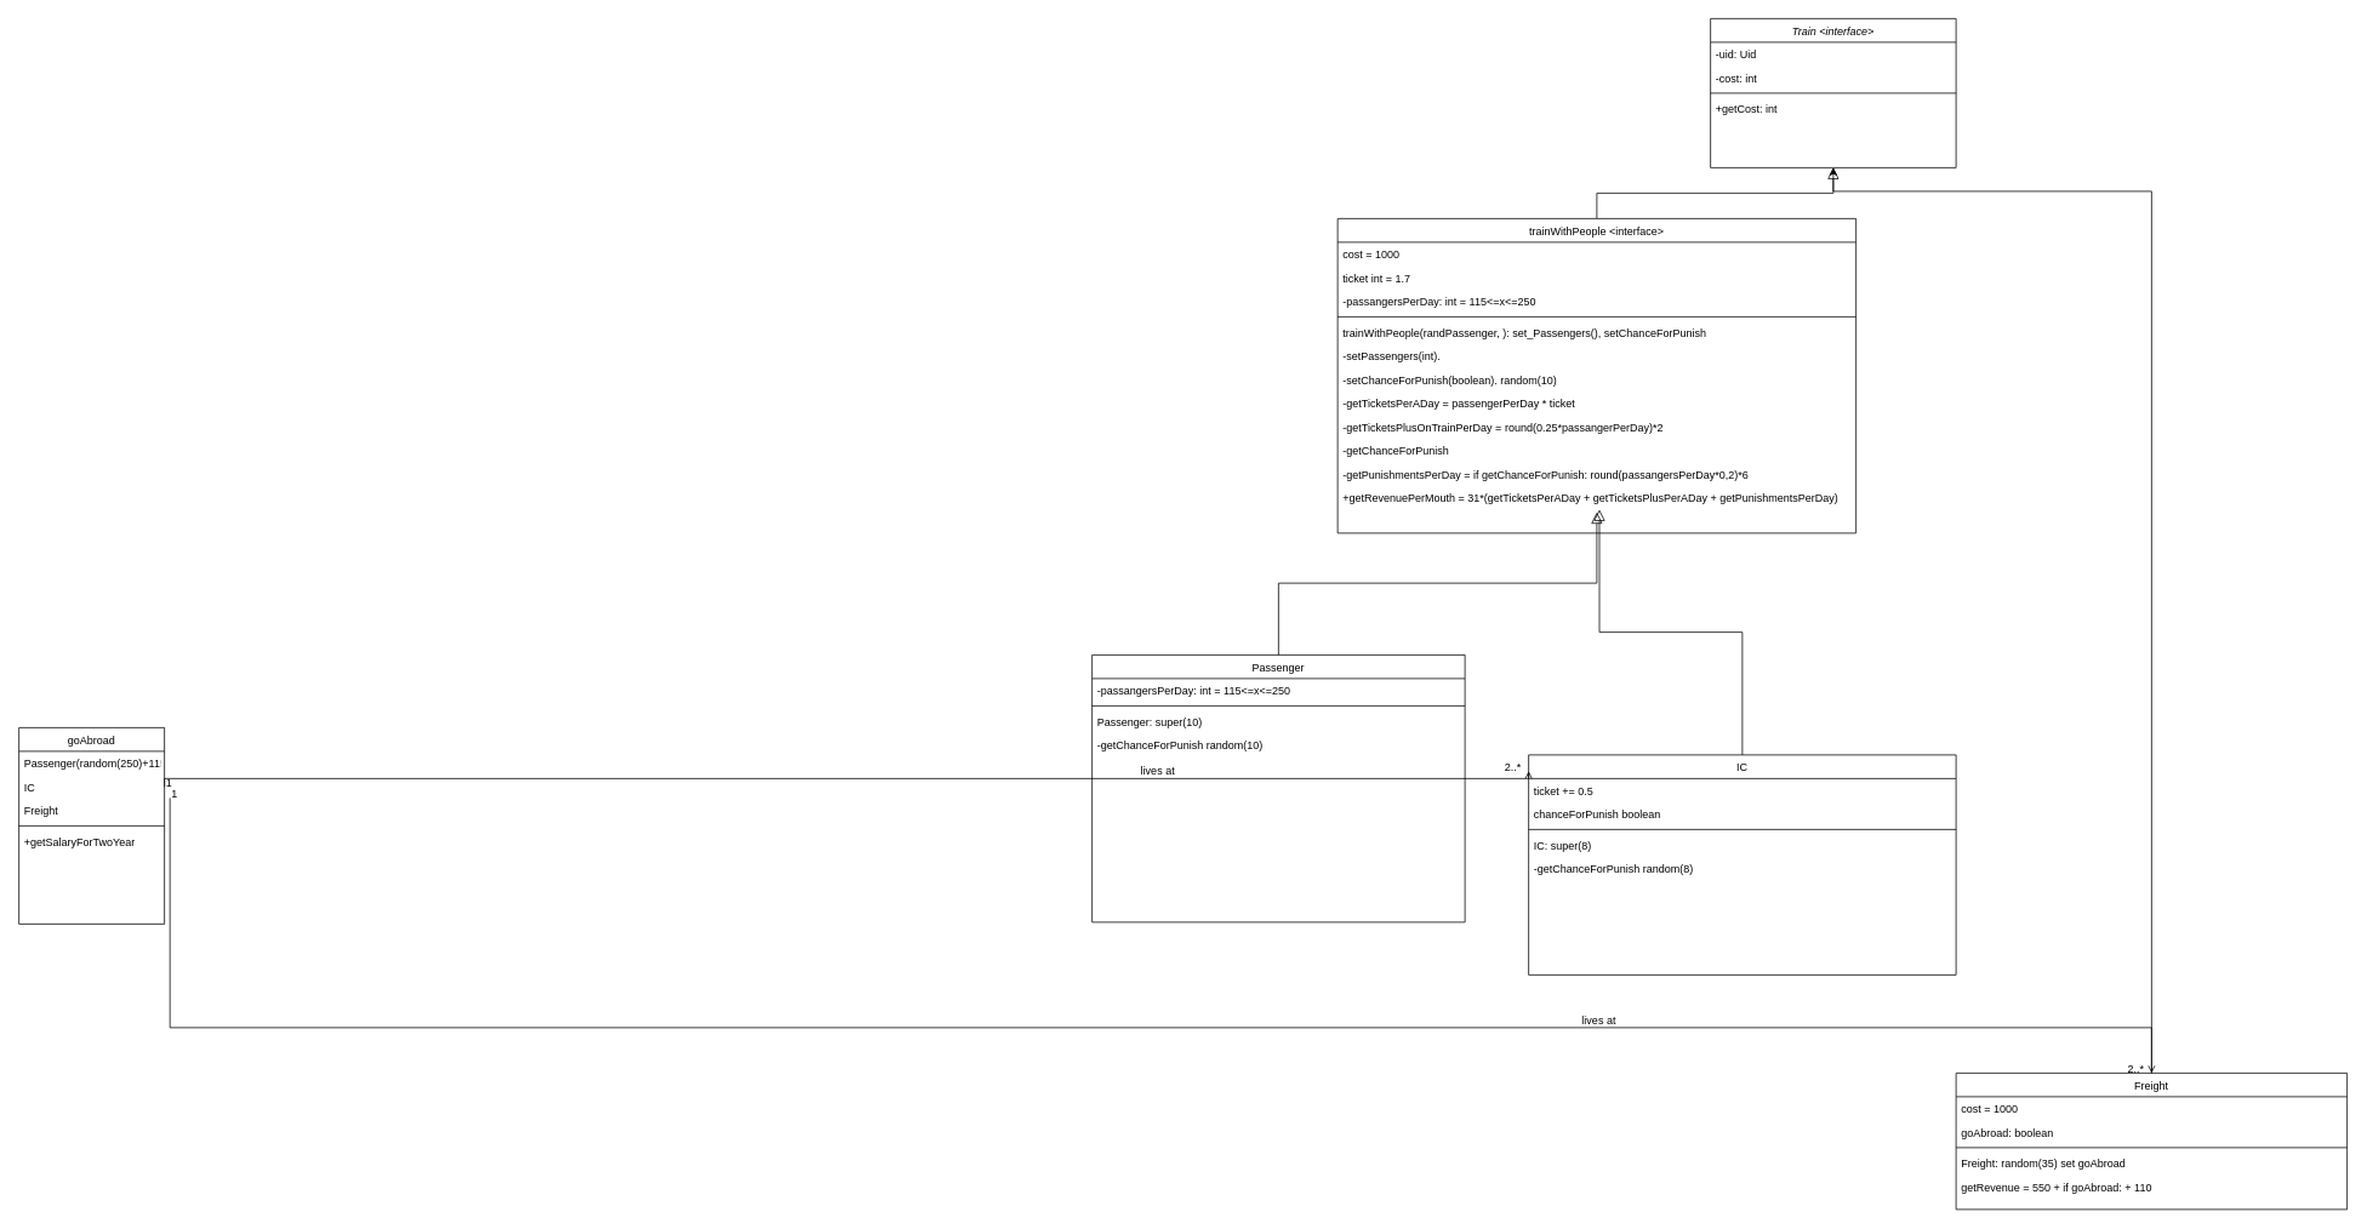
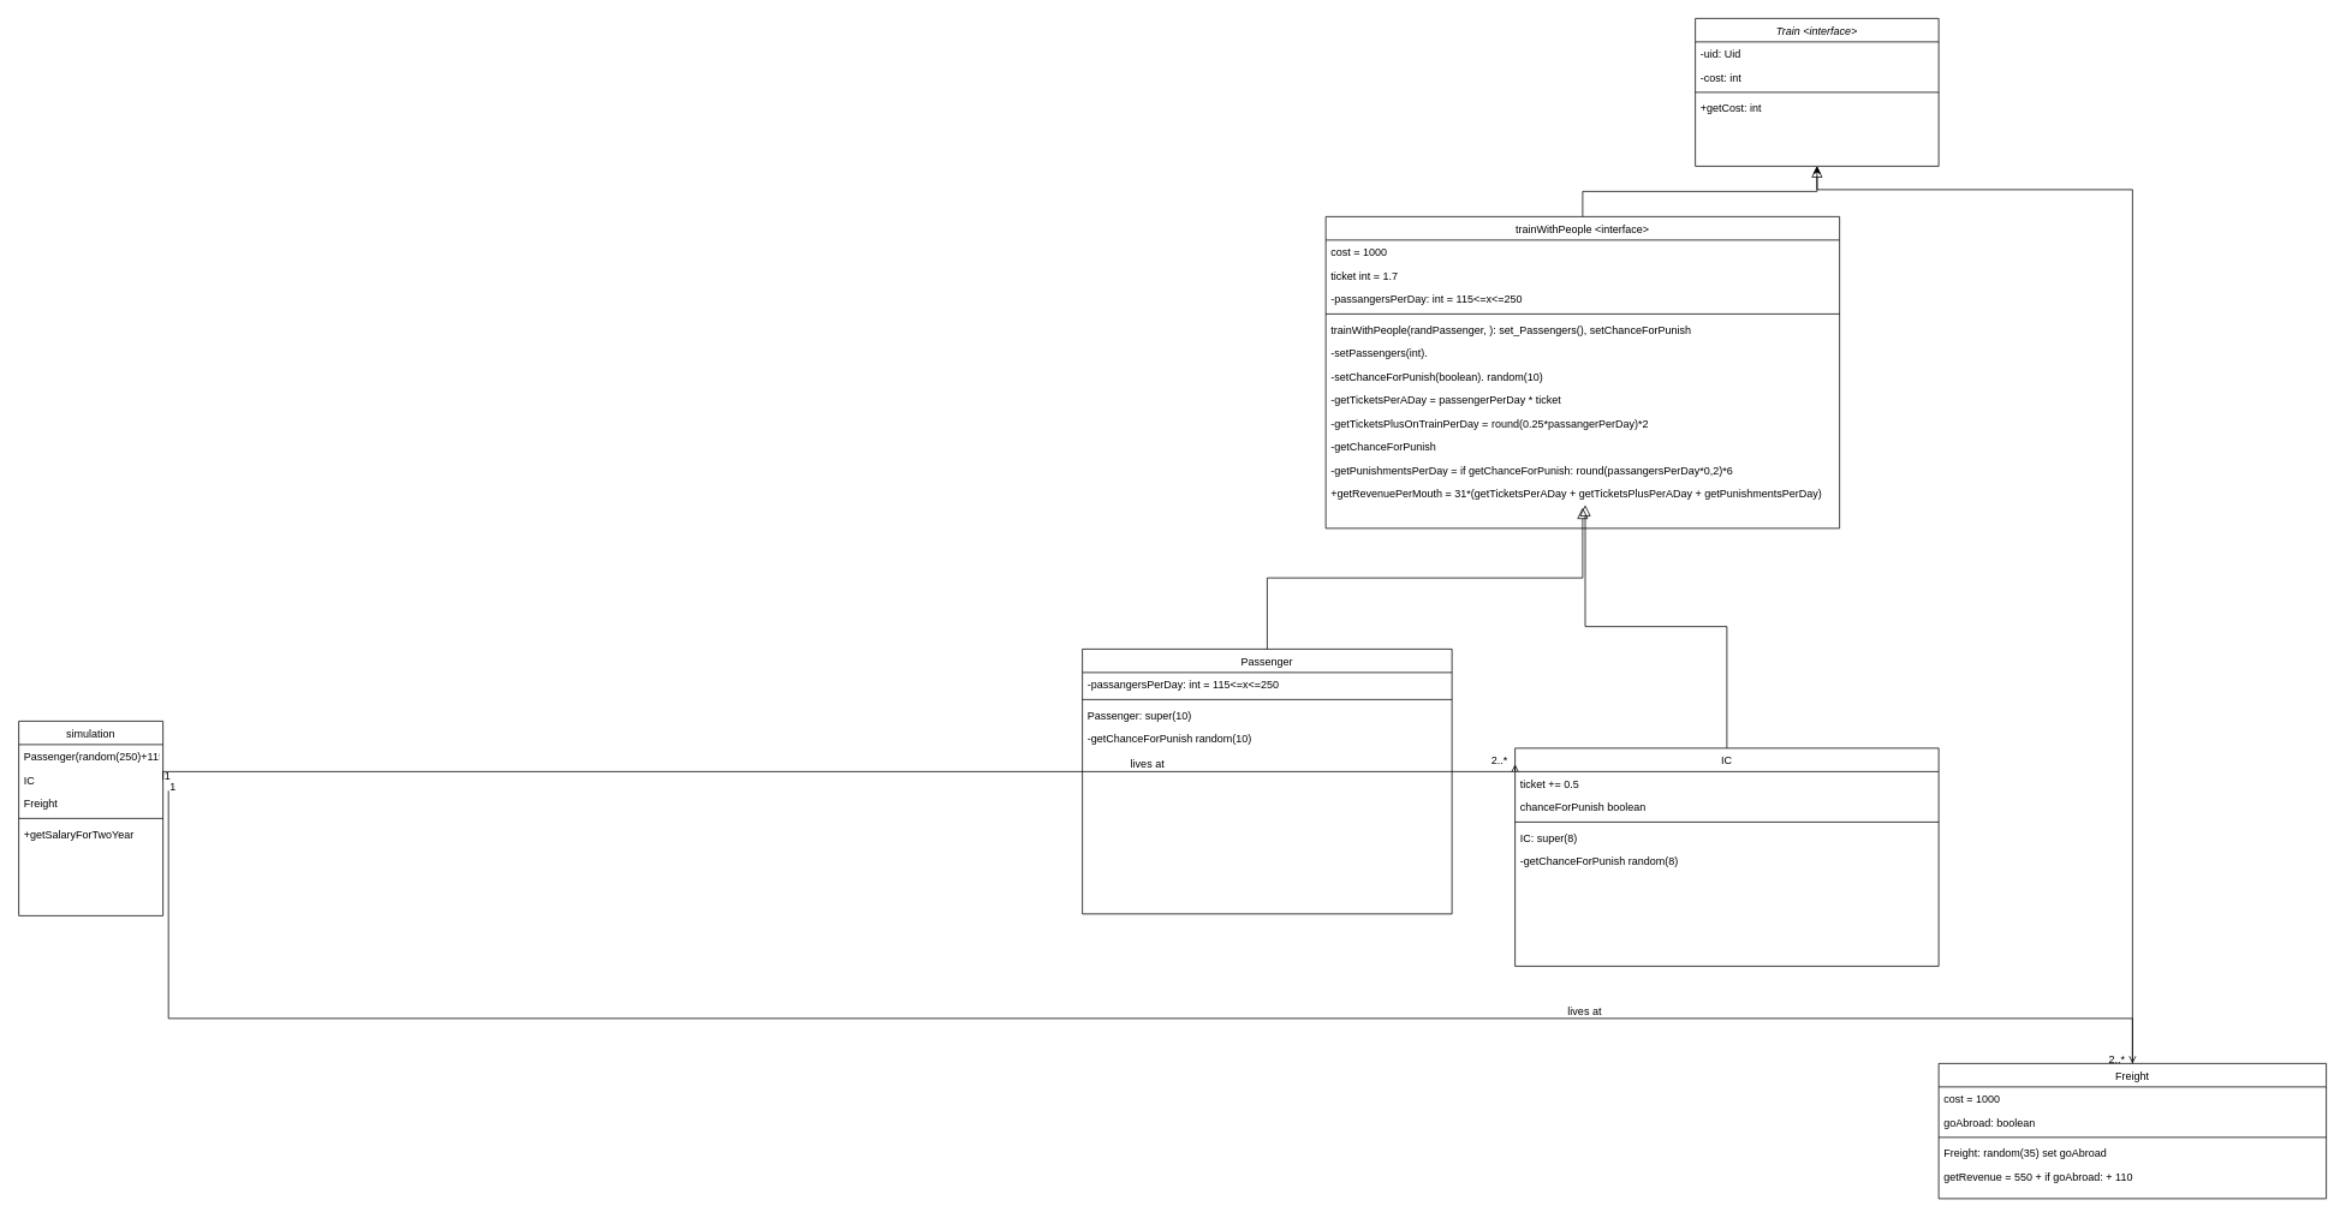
  <mxCell id="0" />
  <mxCell id="1" parent="0" />
  <mxCell id="2" value="Train &lt;interface&gt;" style="swimlane;fontStyle=2;align=center;verticalAlign=top;childLayout=stackLayout;horizontal=1;startSize=26;horizontalStack=0;resizeParent=1;resizeLast=0;collapsible=1;marginBottom=0;rounded=0;shadow=0;strokeWidth=1;" parent="1" vertex="1"><mxGeometry x="1880" y="20" width="270" height="164" as="geometry"><mxRectangle x="230" y="140" width="160" height="26" as="alternateBounds" /></mxGeometry></mxCell>
  <mxCell id="3" value="-uid: Uid" style="text;align=left;verticalAlign=top;spacingLeft=4;spacingRight=4;overflow=hidden;rotatable=0;points=[[0,0.5],[1,0.5]];portConstraint=eastwest;" parent="2" vertex="1"><mxGeometry y="26" width="270" height="26" as="geometry" /></mxCell>
  <mxCell id="4" value="-cost: int" style="text;align=left;verticalAlign=top;spacingLeft=4;spacingRight=4;overflow=hidden;rotatable=0;points=[[0,0.5],[1,0.5]];portConstraint=eastwest;rounded=0;shadow=0;html=0;" parent="2" vertex="1"><mxGeometry y="52" width="270" height="26" as="geometry" /></mxCell>
  <mxCell id="5" value="" style="line;html=1;strokeWidth=1;align=left;verticalAlign=middle;spacingTop=-1;spacingLeft=3;spacingRight=3;rotatable=0;labelPosition=right;points=[];portConstraint=eastwest;" parent="2" vertex="1"><mxGeometry y="78" width="270" height="8" as="geometry" /></mxCell>
  <mxCell id="6" value="+getCost: int" style="text;align=left;verticalAlign=top;spacingLeft=4;spacingRight=4;overflow=hidden;rotatable=0;points=[[0,0.5],[1,0.5]];portConstraint=eastwest;rounded=0;shadow=0;html=0;" vertex="1" parent="2"><mxGeometry y="86" width="270" height="26" as="geometry" /></mxCell>
  <mxCell id="7" value="IC" style="swimlane;fontStyle=0;align=center;verticalAlign=top;childLayout=stackLayout;horizontal=1;startSize=26;horizontalStack=0;resizeParent=1;resizeLast=0;collapsible=1;marginBottom=0;rounded=0;shadow=0;strokeWidth=1;" parent="1" vertex="1"><mxGeometry x="1680" y="830" width="470" height="242" as="geometry"><mxRectangle x="130" y="380" width="160" height="26" as="alternateBounds" /></mxGeometry></mxCell>
  <mxCell id="8" value="ticket += 0.5" style="text;align=left;verticalAlign=top;spacingLeft=4;spacingRight=4;overflow=hidden;rotatable=0;points=[[0,0.5],[1,0.5]];portConstraint=eastwest;" vertex="1" parent="7"><mxGeometry y="26" width="470" height="26" as="geometry" /></mxCell>
  <mxCell id="9" value="chanceForPunish boolean" style="text;align=left;verticalAlign=top;spacingLeft=4;spacingRight=4;overflow=hidden;rotatable=0;points=[[0,0.5],[1,0.5]];portConstraint=eastwest;" vertex="1" parent="7"><mxGeometry y="52" width="470" height="26" as="geometry" /></mxCell>
  <mxCell id="10" value="" style="line;html=1;strokeWidth=1;align=left;verticalAlign=middle;spacingTop=-1;spacingLeft=3;spacingRight=3;rotatable=0;labelPosition=right;points=[];portConstraint=eastwest;" parent="7" vertex="1"><mxGeometry y="78" width="470" height="8" as="geometry" /></mxCell>
  <mxCell id="11" value="IC: super(8)" style="text;align=left;verticalAlign=top;spacingLeft=4;spacingRight=4;overflow=hidden;rotatable=0;points=[[0,0.5],[1,0.5]];portConstraint=eastwest;" vertex="1" parent="7"><mxGeometry y="86" width="470" height="26" as="geometry" /></mxCell>
  <mxCell id="12" value="-getChanceForPunish random(8)" style="text;align=left;verticalAlign=top;spacingLeft=4;spacingRight=4;overflow=hidden;rotatable=0;points=[[0,0.5],[1,0.5]];portConstraint=eastwest;" vertex="1" parent="7"><mxGeometry y="112" width="470" height="26" as="geometry" /></mxCell>
  <mxCell id="13" value="" style="endArrow=block;endSize=10;endFill=0;shadow=0;strokeWidth=1;rounded=0;edgeStyle=elbowEdgeStyle;elbow=vertical;entryX=0.505;entryY=1;entryDx=0;entryDy=0;entryPerimeter=0;" parent="1" source="7" target="46" edge="1"><mxGeometry width="160" relative="1" as="geometry"><mxPoint x="1710" y="203" as="sourcePoint" /><mxPoint x="1710" y="203" as="targetPoint" /></mxGeometry></mxCell>
  <mxCell id="14" value="Freight" style="swimlane;fontStyle=0;align=center;verticalAlign=top;childLayout=stackLayout;horizontal=1;startSize=26;horizontalStack=0;resizeParent=1;resizeLast=0;collapsible=1;marginBottom=0;rounded=0;shadow=0;strokeWidth=1;" parent="1" vertex="1"><mxGeometry x="2150" y="1180" width="430" height="150" as="geometry"><mxRectangle x="340" y="380" width="170" height="26" as="alternateBounds" /></mxGeometry></mxCell>
  <mxCell id="15" value="cost = 1000" style="text;align=left;verticalAlign=top;spacingLeft=4;spacingRight=4;overflow=hidden;rotatable=0;points=[[0,0.5],[1,0.5]];portConstraint=eastwest;" parent="14" vertex="1"><mxGeometry y="26" width="430" height="26" as="geometry" /></mxCell>
  <mxCell id="16" value="goAbroad: boolean" style="text;align=left;verticalAlign=top;spacingLeft=4;spacingRight=4;overflow=hidden;rotatable=0;points=[[0,0.5],[1,0.5]];portConstraint=eastwest;" vertex="1" parent="14"><mxGeometry y="52" width="430" height="26" as="geometry" /></mxCell>
  <mxCell id="17" value="" style="line;html=1;strokeWidth=1;align=left;verticalAlign=middle;spacingTop=-1;spacingLeft=3;spacingRight=3;rotatable=0;labelPosition=right;points=[];portConstraint=eastwest;" parent="14" vertex="1"><mxGeometry y="78" width="430" height="8" as="geometry" /></mxCell>
  <mxCell id="18" value="Freight: random(35) set goAbroad" style="text;align=left;verticalAlign=top;spacingLeft=4;spacingRight=4;overflow=hidden;rotatable=0;points=[[0,0.5],[1,0.5]];portConstraint=eastwest;" vertex="1" parent="14"><mxGeometry y="86" width="430" height="26" as="geometry" /></mxCell>
  <mxCell id="19" value="getRevenue = 550 + if goAbroad: + 110" style="text;align=left;verticalAlign=top;spacingLeft=4;spacingRight=4;overflow=hidden;rotatable=0;points=[[0,0.5],[1,0.5]];portConstraint=eastwest;" vertex="1" parent="14"><mxGeometry y="112" width="430" height="26" as="geometry" /></mxCell>
  <mxCell id="20" value="" style="endArrow=block;endSize=10;endFill=0;shadow=0;strokeWidth=1;rounded=0;edgeStyle=elbowEdgeStyle;elbow=vertical;entryX=0.5;entryY=1;entryDx=0;entryDy=0;" parent="1" source="14" target="2" edge="1"><mxGeometry width="160" relative="1" as="geometry"><mxPoint x="1720" y="373" as="sourcePoint" /><mxPoint x="1820" y="340" as="targetPoint" /><Array as="points"><mxPoint x="2130" y="210" /></Array></mxGeometry></mxCell>
- <mxCell id="21" value="goAbroad" style="swimlane;fontStyle=0;align=center;verticalAlign=top;childLayout=stackLayout;horizontal=1;startSize=26;horizontalStack=0;resizeParent=1;resizeLast=0;collapsible=1;marginBottom=0;rounded=0;shadow=0;strokeWidth=1;" parent="1" vertex="1"><mxGeometry x="20" y="800" width="160" height="216" as="geometry"><mxRectangle x="550" y="140" width="160" height="26" as="alternateBounds" /></mxGeometry></mxCell>
+ <mxCell id="21" value="simulation" style="swimlane;fontStyle=0;align=center;verticalAlign=top;childLayout=stackLayout;horizontal=1;startSize=26;horizontalStack=0;resizeParent=1;resizeLast=0;collapsible=1;marginBottom=0;rounded=0;shadow=0;strokeWidth=1;" parent="1" vertex="1"><mxGeometry x="20" y="800" width="160" height="216" as="geometry"><mxRectangle x="550" y="140" width="160" height="26" as="alternateBounds" /></mxGeometry></mxCell>
  <mxCell id="22" value="Passenger(random(250)+115)" style="text;align=left;verticalAlign=top;spacingLeft=4;spacingRight=4;overflow=hidden;rotatable=0;points=[[0,0.5],[1,0.5]];portConstraint=eastwest;" parent="21" vertex="1"><mxGeometry y="26" width="160" height="26" as="geometry" /></mxCell>
  <mxCell id="23" value="IC" style="text;align=left;verticalAlign=top;spacingLeft=4;spacingRight=4;overflow=hidden;rotatable=0;points=[[0,0.5],[1,0.5]];portConstraint=eastwest;" vertex="1" parent="21"><mxGeometry y="52" width="160" height="26" as="geometry" /></mxCell>
  <mxCell id="24" value="Freight" style="text;align=left;verticalAlign=top;spacingLeft=4;spacingRight=4;overflow=hidden;rotatable=0;points=[[0,0.5],[1,0.5]];portConstraint=eastwest;" vertex="1" parent="21"><mxGeometry y="78" width="160" height="26" as="geometry" /></mxCell>
  <mxCell id="25" value="" style="line;html=1;strokeWidth=1;align=left;verticalAlign=middle;spacingTop=-1;spacingLeft=3;spacingRight=3;rotatable=0;labelPosition=right;points=[];portConstraint=eastwest;" parent="21" vertex="1"><mxGeometry y="104" width="160" height="8" as="geometry" /></mxCell>
  <mxCell id="26" value="+getSalaryForTwoYear" style="text;align=left;verticalAlign=top;spacingLeft=4;spacingRight=4;overflow=hidden;rotatable=0;points=[[0,0.5],[1,0.5]];portConstraint=eastwest;" vertex="1" parent="21"><mxGeometry y="112" width="160" height="26" as="geometry" /></mxCell>
  <mxCell id="27" value="Passenger" style="swimlane;fontStyle=0;align=center;verticalAlign=top;childLayout=stackLayout;horizontal=1;startSize=26;horizontalStack=0;resizeParent=1;resizeLast=0;collapsible=1;marginBottom=0;rounded=0;shadow=0;strokeWidth=1;" vertex="1" parent="1"><mxGeometry x="1200" y="720" width="410" height="294" as="geometry"><mxRectangle x="130" y="380" width="160" height="26" as="alternateBounds" /></mxGeometry></mxCell>
  <mxCell id="28" value="-passangersPerDay: int = 115&lt;=x&lt;=250" style="text;align=left;verticalAlign=top;spacingLeft=4;spacingRight=4;overflow=hidden;rotatable=0;points=[[0,0.5],[1,0.5]];portConstraint=eastwest;" vertex="1" parent="27"><mxGeometry y="26" width="410" height="26" as="geometry" /></mxCell>
  <mxCell id="29" value="" style="line;html=1;strokeWidth=1;align=left;verticalAlign=middle;spacingTop=-1;spacingLeft=3;spacingRight=3;rotatable=0;labelPosition=right;points=[];portConstraint=eastwest;" vertex="1" parent="27"><mxGeometry y="52" width="410" height="8" as="geometry" /></mxCell>
  <mxCell id="30" value="Passenger: super(10)" style="text;align=left;verticalAlign=top;spacingLeft=4;spacingRight=4;overflow=hidden;rotatable=0;points=[[0,0.5],[1,0.5]];portConstraint=eastwest;" vertex="1" parent="27"><mxGeometry y="60" width="410" height="26" as="geometry" /></mxCell>
  <mxCell id="31" value="-getChanceForPunish random(10)" style="text;align=left;verticalAlign=top;spacingLeft=4;spacingRight=4;overflow=hidden;rotatable=0;points=[[0,0.5],[1,0.5]];portConstraint=eastwest;" vertex="1" parent="27"><mxGeometry y="86" width="410" height="26" as="geometry" /></mxCell>
  <mxCell id="32" value="" style="endArrow=block;endSize=10;endFill=0;shadow=0;strokeWidth=1;rounded=0;edgeStyle=elbowEdgeStyle;elbow=vertical;exitX=0.5;exitY=0;exitDx=0;exitDy=0;entryX=0.5;entryY=1.115;entryDx=0;entryDy=0;entryPerimeter=0;" edge="1" parent="1" source="27" target="46"><mxGeometry width="160" relative="1" as="geometry"><mxPoint x="1720" y="370" as="sourcePoint" /><mxPoint x="1765" y="232" as="targetPoint" /></mxGeometry></mxCell>
  <mxCell id="33" style="edgeStyle=orthogonalEdgeStyle;rounded=0;orthogonalLoop=1;jettySize=auto;html=1;entryX=0.5;entryY=1;entryDx=0;entryDy=0;" edge="1" parent="1" source="34" target="2"><mxGeometry relative="1" as="geometry" /></mxCell>
  <mxCell id="34" value="trainWithPeople &lt;interface&gt;" style="swimlane;fontStyle=0;align=center;verticalAlign=top;childLayout=stackLayout;horizontal=1;startSize=26;horizontalStack=0;resizeParent=1;resizeLast=0;collapsible=1;marginBottom=0;rounded=0;shadow=0;strokeWidth=1;" vertex="1" parent="1"><mxGeometry x="1470" y="240" width="570" height="346" as="geometry"><mxRectangle x="130" y="380" width="160" height="26" as="alternateBounds" /></mxGeometry></mxCell>
  <mxCell id="35" value="cost = 1000" style="text;align=left;verticalAlign=top;spacingLeft=4;spacingRight=4;overflow=hidden;rotatable=0;points=[[0,0.5],[1,0.5]];portConstraint=eastwest;" vertex="1" parent="34"><mxGeometry y="26" width="570" height="26" as="geometry" /></mxCell>
  <mxCell id="36" value="ticket int = 1.7" style="text;align=left;verticalAlign=top;spacingLeft=4;spacingRight=4;overflow=hidden;rotatable=0;points=[[0,0.5],[1,0.5]];portConstraint=eastwest;" vertex="1" parent="34"><mxGeometry y="52" width="570" height="26" as="geometry" /></mxCell>
  <mxCell id="37" value="-passangersPerDay: int = 115&lt;=x&lt;=250" style="text;align=left;verticalAlign=top;spacingLeft=4;spacingRight=4;overflow=hidden;rotatable=0;points=[[0,0.5],[1,0.5]];portConstraint=eastwest;" vertex="1" parent="34"><mxGeometry y="78" width="570" height="26" as="geometry" /></mxCell>
  <mxCell id="38" value="" style="line;html=1;strokeWidth=1;align=left;verticalAlign=middle;spacingTop=-1;spacingLeft=3;spacingRight=3;rotatable=0;labelPosition=right;points=[];portConstraint=eastwest;" vertex="1" parent="34"><mxGeometry y="104" width="570" height="8" as="geometry" /></mxCell>
  <mxCell id="39" value="trainWithPeople(randPassenger, ): set_Passengers(), setChanceForPunish" style="text;align=left;verticalAlign=top;spacingLeft=4;spacingRight=4;overflow=hidden;rotatable=0;points=[[0,0.5],[1,0.5]];portConstraint=eastwest;" vertex="1" parent="34"><mxGeometry y="112" width="570" height="26" as="geometry" /></mxCell>
  <mxCell id="40" value="-setPassengers(int). " style="text;align=left;verticalAlign=top;spacingLeft=4;spacingRight=4;overflow=hidden;rotatable=0;points=[[0,0.5],[1,0.5]];portConstraint=eastwest;" vertex="1" parent="34"><mxGeometry y="138" width="570" height="26" as="geometry" /></mxCell>
  <mxCell id="41" value="-setChanceForPunish(boolean). random(10)" style="text;align=left;verticalAlign=top;spacingLeft=4;spacingRight=4;overflow=hidden;rotatable=0;points=[[0,0.5],[1,0.5]];portConstraint=eastwest;" vertex="1" parent="34"><mxGeometry y="164" width="570" height="26" as="geometry" /></mxCell>
  <mxCell id="42" value="-getTicketsPerADay = passengerPerDay * ticket" style="text;align=left;verticalAlign=top;spacingLeft=4;spacingRight=4;overflow=hidden;rotatable=0;points=[[0,0.5],[1,0.5]];portConstraint=eastwest;" vertex="1" parent="34"><mxGeometry y="190" width="570" height="26" as="geometry" /></mxCell>
  <mxCell id="43" value="-getTicketsPlusOnTrainPerDay = round(0.25*passangerPerDay)*2" style="text;align=left;verticalAlign=top;spacingLeft=4;spacingRight=4;overflow=hidden;rotatable=0;points=[[0,0.5],[1,0.5]];portConstraint=eastwest;" vertex="1" parent="34"><mxGeometry y="216" width="570" height="26" as="geometry" /></mxCell>
  <mxCell id="44" value="-getChanceForPunish" style="text;align=left;verticalAlign=top;spacingLeft=4;spacingRight=4;overflow=hidden;rotatable=0;points=[[0,0.5],[1,0.5]];portConstraint=eastwest;" vertex="1" parent="34"><mxGeometry y="242" width="570" height="26" as="geometry" /></mxCell>
  <mxCell id="45" value="-getPunishmentsPerDay = if getChanceForPunish: round(passangersPerDay*0,2)*6" style="text;align=left;verticalAlign=top;spacingLeft=4;spacingRight=4;overflow=hidden;rotatable=0;points=[[0,0.5],[1,0.5]];portConstraint=eastwest;" vertex="1" parent="34"><mxGeometry y="268" width="570" height="26" as="geometry" /></mxCell>
  <mxCell id="46" value="+getRevenuePerMouth = 31*(getTicketsPerADay + getTicketsPlusPerADay + getPunishmentsPerDay)" style="text;align=left;verticalAlign=top;spacingLeft=4;spacingRight=4;overflow=hidden;rotatable=0;points=[[0,0.5],[1,0.5]];portConstraint=eastwest;" vertex="1" parent="34"><mxGeometry y="294" width="570" height="26" as="geometry" /></mxCell>
  <mxCell id="47" value="" style="endArrow=open;shadow=0;strokeWidth=1;rounded=0;endFill=1;edgeStyle=elbowEdgeStyle;elbow=vertical;exitX=1;exitY=0.5;exitDx=0;exitDy=0;entryX=0;entryY=0.074;entryDx=0;entryDy=0;entryPerimeter=0;" edge="1" parent="1" source="23" target="7"><mxGeometry x="0.5" y="41" relative="1" as="geometry"><mxPoint x="1320" y="180" as="sourcePoint" /><mxPoint x="1235" y="680" as="targetPoint" /><mxPoint x="-40" y="32" as="offset" /></mxGeometry></mxCell>
  <mxCell id="48" value="1" style="resizable=0;align=left;verticalAlign=bottom;labelBackgroundColor=none;fontSize=12;" connectable="0" vertex="1" parent="47"><mxGeometry x="-1" relative="1" as="geometry"><mxPoint y="4" as="offset" /></mxGeometry></mxCell>
  <mxCell id="49" value="2..*" style="resizable=0;align=right;verticalAlign=bottom;labelBackgroundColor=none;fontSize=12;" connectable="0" vertex="1" parent="47"><mxGeometry x="1" relative="1" as="geometry"><mxPoint x="-7" y="4" as="offset" /></mxGeometry></mxCell>
  <mxCell id="50" value="lives at" style="text;html=1;resizable=0;points=[];;align=center;verticalAlign=middle;labelBackgroundColor=none;rounded=0;shadow=0;strokeWidth=1;fontSize=12;" vertex="1" connectable="0" parent="47"><mxGeometry x="0.5" y="49" relative="1" as="geometry"><mxPoint x="-38" y="40" as="offset" /></mxGeometry></mxCell>
  <mxCell id="51" value="" style="endArrow=open;shadow=0;strokeWidth=1;rounded=0;endFill=1;edgeStyle=elbowEdgeStyle;elbow=vertical;exitX=1.038;exitY=-0.027;exitDx=0;exitDy=0;exitPerimeter=0;" edge="1" parent="1" source="24" target="14"><mxGeometry x="0.5" y="41" relative="1" as="geometry"><mxPoint x="390" y="891" as="sourcePoint" /><mxPoint x="1690" y="857.908" as="targetPoint" /><mxPoint x="-40" y="32" as="offset" /><Array as="points"><mxPoint x="850" y="1130" /><mxPoint x="330" y="930" /><mxPoint x="390" y="1100" /><mxPoint x="1210" y="1240" /></Array></mxGeometry></mxCell>
  <mxCell id="52" value="1" style="resizable=0;align=left;verticalAlign=bottom;labelBackgroundColor=none;fontSize=12;" connectable="0" vertex="1" parent="51"><mxGeometry x="-1" relative="1" as="geometry"><mxPoint y="4" as="offset" /></mxGeometry></mxCell>
  <mxCell id="53" value="2..*" style="resizable=0;align=right;verticalAlign=bottom;labelBackgroundColor=none;fontSize=12;" connectable="0" vertex="1" parent="51"><mxGeometry x="1" relative="1" as="geometry"><mxPoint x="-7" y="4" as="offset" /></mxGeometry></mxCell>
  <mxCell id="54" value="lives at" style="text;html=1;resizable=0;points=[];;align=center;verticalAlign=middle;labelBackgroundColor=none;rounded=0;shadow=0;strokeWidth=1;fontSize=12;" vertex="1" connectable="0" parent="51"><mxGeometry x="0.5" y="49" relative="1" as="geometry"><mxPoint x="-38" y="40" as="offset" /></mxGeometry></mxCell>
